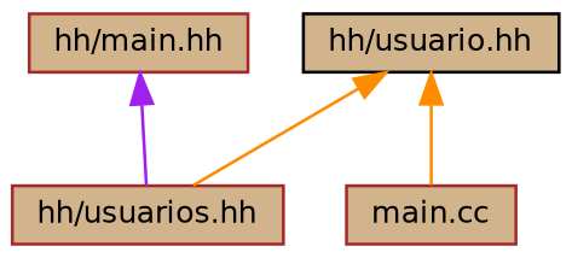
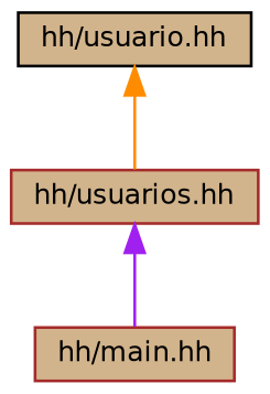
  digraph {
    node [color=brown fillcolor=tan fontname=Helvetica fontsize=10 shape=record style=filled]
    edge [color=darkorange dir=back fontname=Helvetica fontsize=10 labelfontname=Helvetica labelfontsize=10 style=solid]
    n1 [color=black fontcolor=black height=0.2 label="hh/usuario.hh" width=0.4]
    n2 [height=0.2 label="hh/usuarios.hh" width=0.4]
-   n3 [height=0.2 label="main.cc" width=0.4]
    n4 [height=0.2 label="hh/main.hh" width=0.4]
    n1 -> n2
-   n1 -> n3
-   n4 -> n2 [color=purple]
+   n2 -> n4 [color=purple]
  }
